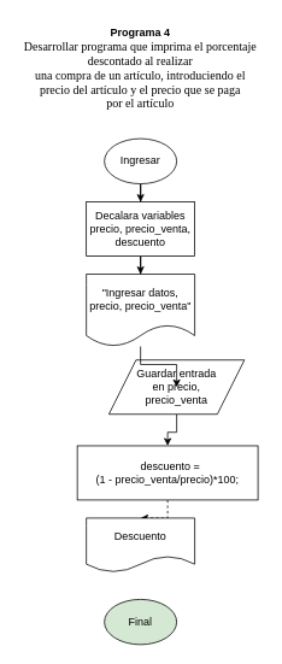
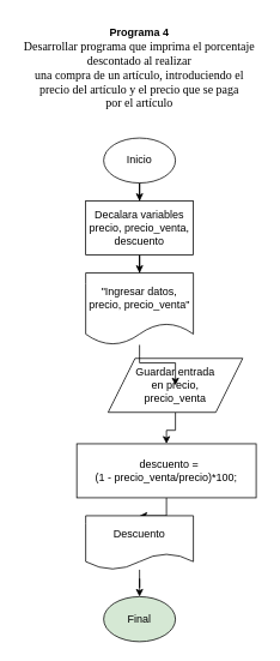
  <mxCell id="0" />
  <mxCell id="1" parent="0" />
  <mxCell id="2" value="" style="edgeStyle=orthogonalEdgeStyle;rounded=0;orthogonalLoop=1;jettySize=auto;html=1;" edge="1" parent="1" source="3" target="8"><mxGeometry relative="1" as="geometry" /></mxCell>
- <mxCell id="3" value="Ingresar" style="ellipse;whiteSpace=wrap;html=1;" vertex="1" parent="1"><mxGeometry x="115" y="100" width="80" height="50" as="geometry" /></mxCell>
+ <mxCell id="3" value="Inicio" style="ellipse;whiteSpace=wrap;html=1;" vertex="1" parent="1"><mxGeometry x="115" y="100" width="80" height="50" as="geometry" /></mxCell>
  <mxCell id="4" value="Final" style="ellipse;whiteSpace=wrap;html=1;fillColor=#d5e8d4;" vertex="1" parent="1"><mxGeometry x="115" y="610" width="80" height="50" as="geometry" /></mxCell>
  <mxCell id="5" value="" style="edgeStyle=orthogonalEdgeStyle;rounded=0;orthogonalLoop=1;jettySize=auto;html=1;" edge="1" parent="1" source="6" target="12"><mxGeometry relative="1" as="geometry" /></mxCell>
  <mxCell id="6" value="&lt;div&gt;Guardar entrada &lt;br&gt;&lt;/div&gt;&lt;div&gt;en precio, &lt;br&gt;&lt;/div&gt;&lt;div&gt;precio_venta&lt;br&gt;&lt;/div&gt;" style="shape=parallelogram;perimeter=parallelogramPerimeter;whiteSpace=wrap;html=1;" vertex="1" parent="1"><mxGeometry x="120" y="345" width="150" height="60" as="geometry" /></mxCell>
  <mxCell id="7" value="" style="edgeStyle=orthogonalEdgeStyle;rounded=0;orthogonalLoop=1;jettySize=auto;html=1;" edge="1" parent="1" source="8" target="10"><mxGeometry relative="1" as="geometry" /></mxCell>
  <mxCell id="8" value="Decalara variables precio, precio_venta, descuento" style="rounded=0;whiteSpace=wrap;html=1;" vertex="1" parent="1"><mxGeometry x="95" y="170" width="120" height="60" as="geometry" /></mxCell>
  <mxCell id="9" value="" style="edgeStyle=orthogonalEdgeStyle;rounded=0;orthogonalLoop=1;jettySize=auto;html=1;" edge="1" parent="1" source="10" target="6"><mxGeometry relative="1" as="geometry" /></mxCell>
  <mxCell id="10" value="&quot;Ingresar datos, precio, precio_venta&quot;" style="shape=document;whiteSpace=wrap;html=1;boundedLbl=1;" vertex="1" parent="1"><mxGeometry x="95" y="250" width="120" height="80" as="geometry" /></mxCell>
- <mxCell id="11" value="" style="edgeStyle=orthogonalEdgeStyle;rounded=0;orthogonalLoop=1;jettySize=auto;html=1;dashed=1;" edge="1" parent="1" source="12" target="14"><mxGeometry relative="1" as="geometry" /></mxCell>
+ <mxCell id="11" value="" style="edgeStyle=orthogonalEdgeStyle;rounded=0;orthogonalLoop=1;jettySize=auto;html=1;" edge="1" parent="1" source="12" target="14"><mxGeometry relative="1" as="geometry" /></mxCell>
  <mxCell id="12" value="&lt;div&gt;&amp;nbsp; descuento = &lt;br&gt;&lt;/div&gt;&lt;div&gt;(1 - precio_venta/precio)*100;&lt;/div&gt;" style="rounded=0;whiteSpace=wrap;html=1;" vertex="1" parent="1"><mxGeometry x="85" y="440" width="200" height="60" as="geometry" /></mxCell>
+ <mxCell id="13" value="" style="edgeStyle=orthogonalEdgeStyle;rounded=0;orthogonalLoop=1;jettySize=auto;html=1;" edge="1" parent="1" source="14" target="4"><mxGeometry relative="1" as="geometry" /></mxCell>
  <mxCell id="14" value="Descuento" style="shape=document;whiteSpace=wrap;html=1;boundedLbl=1;" vertex="1" parent="1"><mxGeometry x="95" y="520" width="120" height="60" as="geometry" /></mxCell>
  <mxCell id="15" value="&lt;br&gt;&#09;&#09;&lt;br&gt;&#09;&lt;b&gt;Programa 4&lt;/b&gt;&lt;br&gt;&#09;&lt;span style=&quot;font-size: 10.0pt ; font-family: &amp;#34;arialmt&amp;#34;&quot;&gt;Desarrollar programa que imprima el porcentaje descontado al realizar&lt;/span&gt;&lt;br&gt;&lt;div class=&quot;page&quot; title=&quot;Page 1&quot;&gt;&lt;span style=&quot;font-size: 10.0pt ; font-family: &amp;#34;arialmt&amp;#34;&quot;&gt;&lt;/span&gt;&lt;span style=&quot;font-size: 10.0pt ; font-family: &amp;#34;arialmt&amp;#34;&quot;&gt;una compra de un artículo, introduciendo el precio del artículo y el precio que se paga&lt;/span&gt;&lt;br&gt;&lt;span style=&quot;font-size: 10.0pt ; font-family: &amp;#34;arialmt&amp;#34;&quot;&gt;por el artículo&lt;br&gt;&lt;/span&gt;&lt;div class=&quot;layoutArea&quot;&gt;&lt;br&gt;&#09;&#09;&#09;&lt;/div&gt;&lt;br&gt;&#09;&#09;&lt;/div&gt;&lt;br&gt;&#09;" style="text;html=1;strokeColor=none;fillColor=none;align=center;verticalAlign=middle;whiteSpace=wrap;rounded=0;" vertex="1" parent="1"><mxGeometry x="20" y="20" width="270" height="20" as="geometry" /></mxCell>
